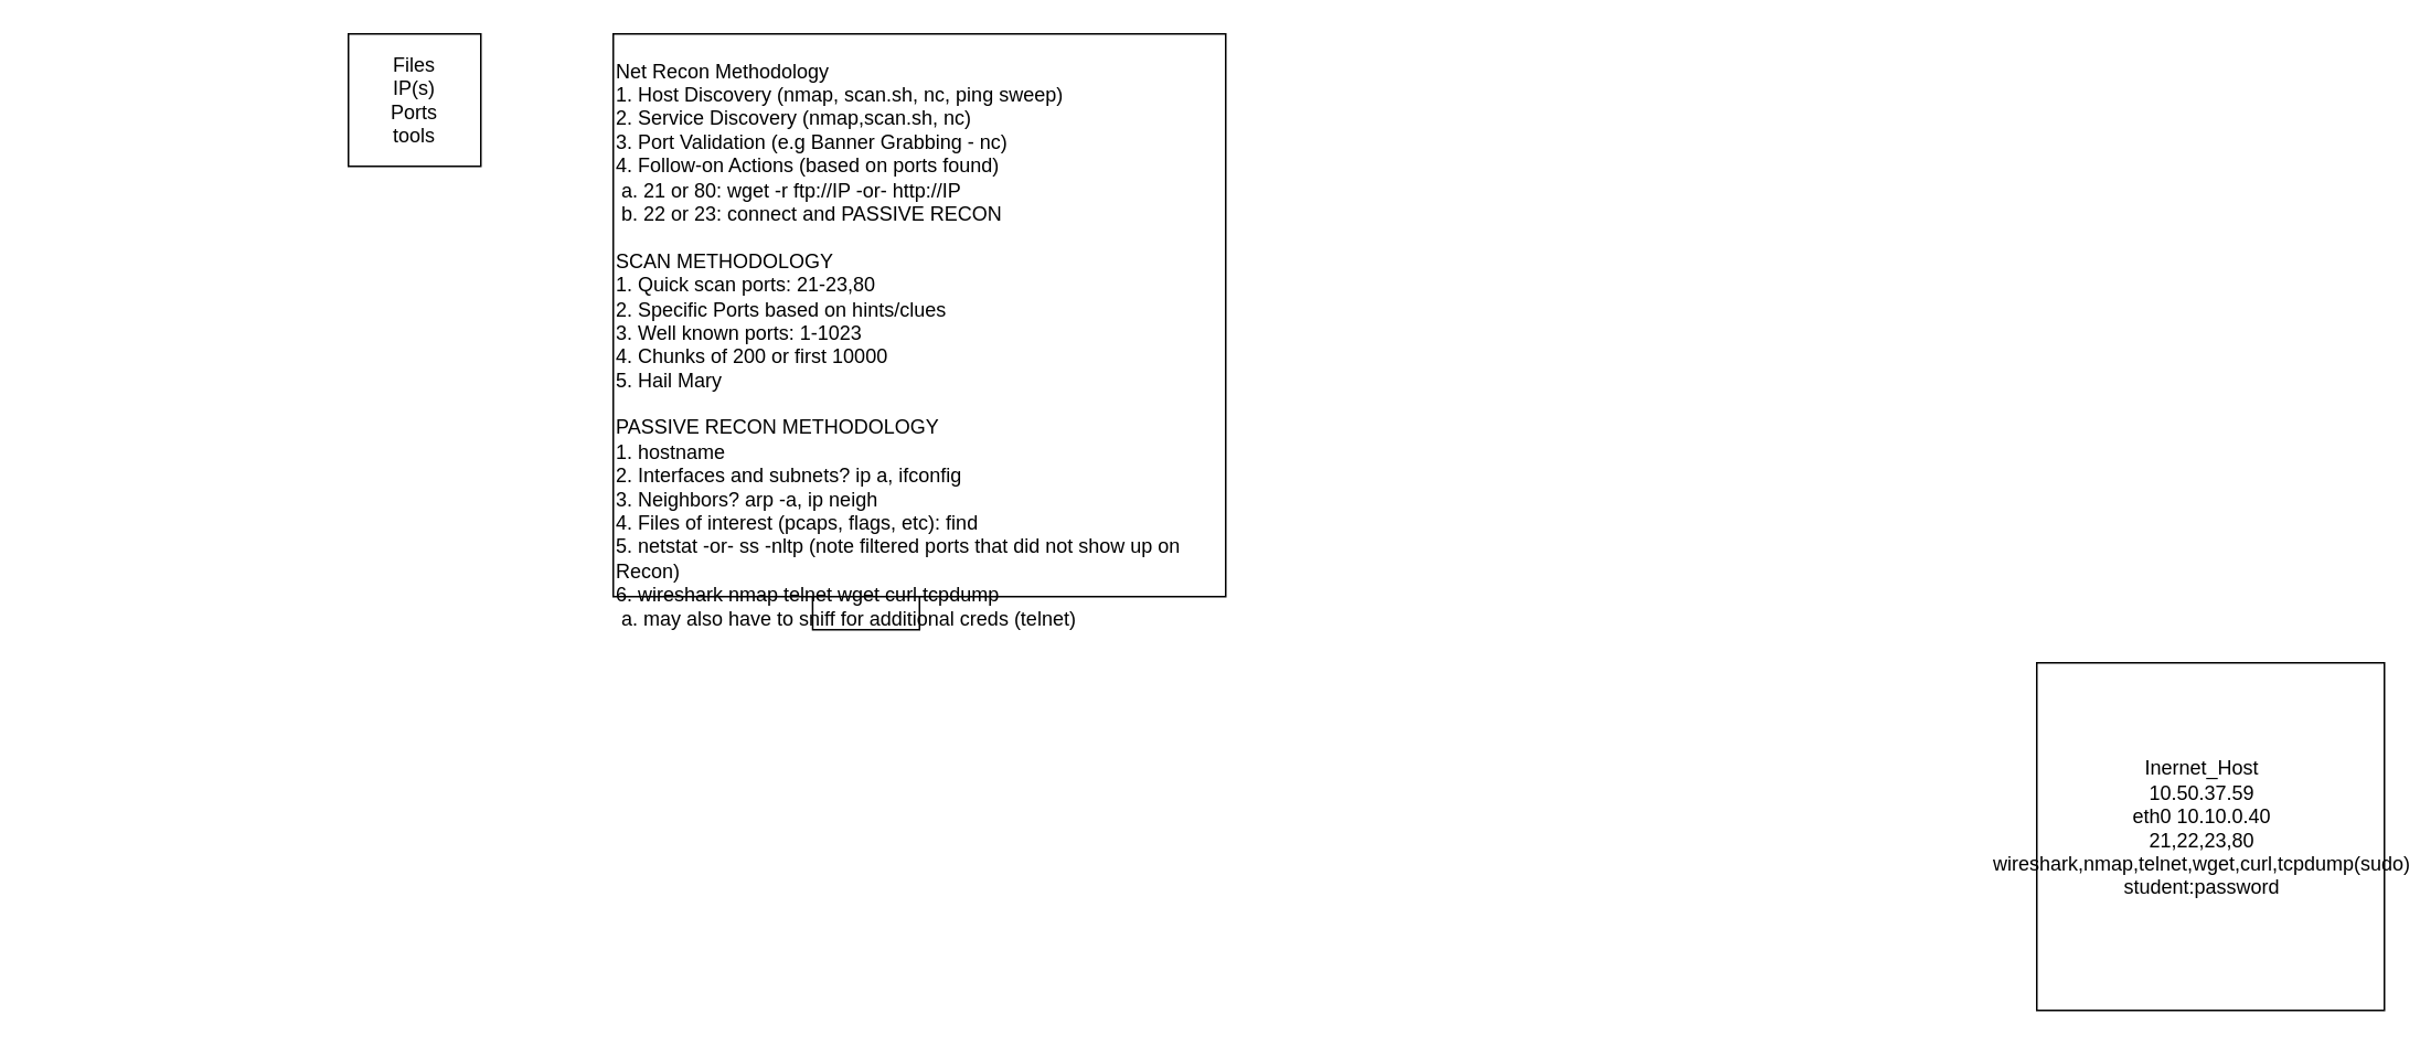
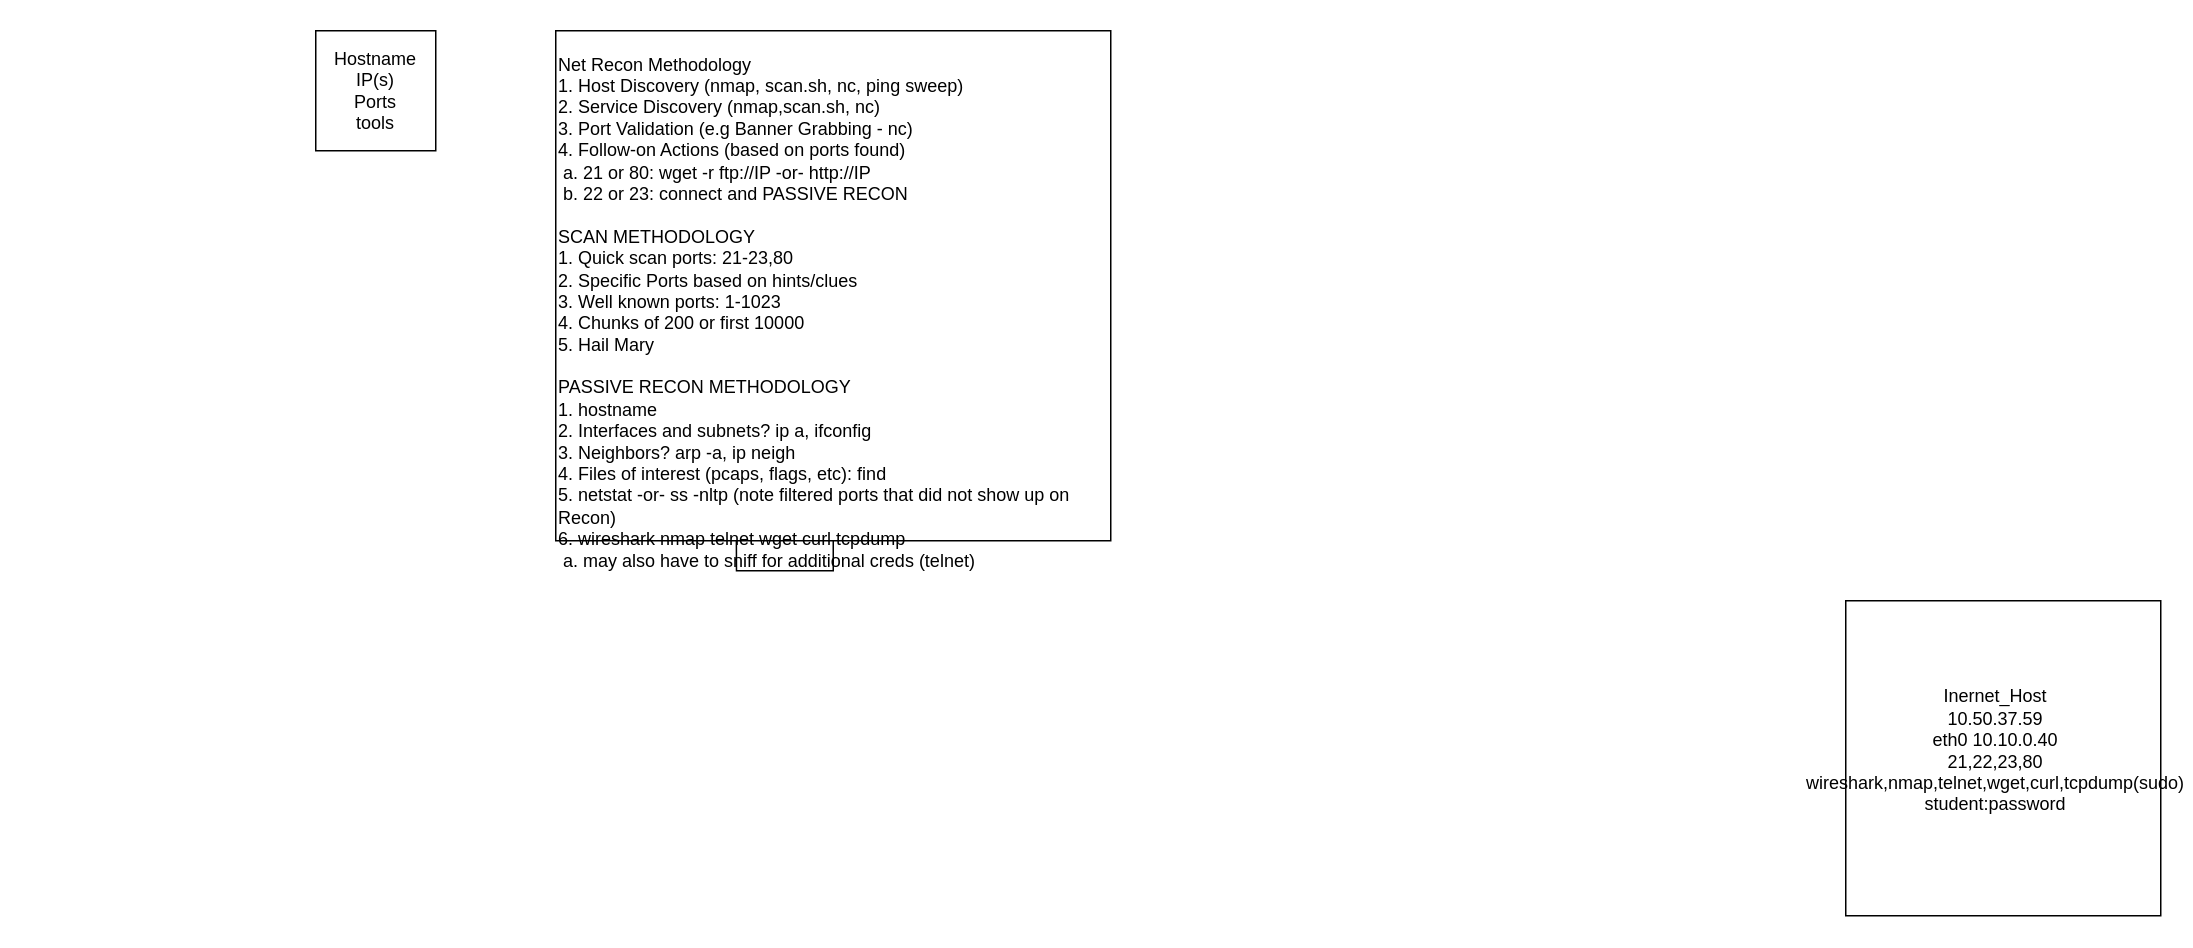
  <mxCell id="0" />
  <mxCell id="1" parent="0" />
  <mxCell id="2" value="" style="whiteSpace=wrap;html=1;aspect=fixed;" parent="1" vertex="1"><mxGeometry x="210" y="20" width="80" height="80" as="geometry" /></mxCell>
- <mxCell id="3" value="&lt;div&gt;Files&lt;/div&gt;&lt;div&gt;IP(s)&lt;/div&gt;&lt;div&gt;Ports&lt;/div&gt;&lt;div&gt;tools&lt;br&gt;&lt;/div&gt;" style="text;html=1;strokeColor=none;fillColor=none;align=center;verticalAlign=middle;whiteSpace=wrap;rounded=0;" parent="1" vertex="1"><mxGeometry x="220" y="40" width="60" height="40" as="geometry" /></mxCell>
+ <mxCell id="3" value="&lt;div&gt;Hostname&lt;/div&gt;&lt;div&gt;IP(s)&lt;/div&gt;&lt;div&gt;Ports&lt;/div&gt;&lt;div&gt;tools&lt;br&gt;&lt;/div&gt;" style="text;html=1;strokeColor=none;fillColor=none;align=center;verticalAlign=middle;whiteSpace=wrap;rounded=0;" parent="1" vertex="1"><mxGeometry x="220" y="40" width="60" height="40" as="geometry" /></mxCell>
  <mxCell id="4" value="" style="whiteSpace=wrap;html=1;aspect=fixed;" vertex="1" parent="1"><mxGeometry x="1230" y="400" width="210" height="210" as="geometry" /></mxCell>
  <mxCell id="5" value="&lt;div&gt;Inernet_Host&lt;/div&gt;&lt;div&gt;10.50.37.59&lt;/div&gt;&lt;div&gt;eth0 10.10.0.40&lt;/div&gt;&lt;div&gt;21,22,23,80&lt;/div&gt;&lt;div&gt;wireshark,nmap,telnet,wget,curl,tcpdump(sudo)&lt;/div&gt;&lt;div&gt;student:password&lt;br&gt;&lt;/div&gt;" style="text;html=1;strokeColor=none;fillColor=none;align=center;verticalAlign=middle;whiteSpace=wrap;rounded=0;labelPosition=center;verticalLabelPosition=middle;" vertex="1" parent="1"><mxGeometry x="1230" y="400" width="200" height="200" as="geometry" /></mxCell>
  <mxCell id="6" style="edgeStyle=orthogonalEdgeStyle;rounded=0;orthogonalLoop=1;jettySize=auto;html=1;" edge="1" parent="1" source="7"><mxGeometry relative="1" as="geometry"><mxPoint x="490" y="260" as="targetPoint" /></mxGeometry></mxCell>
  <mxCell id="7" value="" style="rounded=0;whiteSpace=wrap;html=1;" vertex="1" parent="1"><mxGeometry x="370" y="20" width="370" height="340" as="geometry" /></mxCell>
  <mxCell id="8" value="&lt;div&gt;Net Recon Methodology&lt;/div&gt;&lt;div&gt;1. Host Discovery (nmap, scan.sh, nc, ping sweep)&lt;/div&gt;&lt;div&gt;2. Service Discovery (nmap,scan.sh, nc)&lt;/div&gt;&lt;div&gt;3. Port Validation (e.g Banner Grabbing - nc)&lt;/div&gt;&lt;div&gt;4. Follow-on Actions (based on ports found)&lt;/div&gt;&lt;div&gt;&lt;span style=&quot;white-space: pre;&quot;&gt; &lt;/span&gt;a. 21 or 80: wget -r ftp://IP -or- http://IP&lt;/div&gt;&lt;div&gt;&lt;span style=&quot;white-space: pre;&quot;&gt; &lt;/span&gt;b. 22 or 23: connect and PASSIVE RECON&lt;br&gt;&lt;/div&gt;&lt;div&gt;&lt;br&gt;&lt;/div&gt;&lt;div&gt;SCAN METHODOLOGY&lt;/div&gt;&lt;div&gt;1. Quick scan ports: 21-23,80&lt;/div&gt;&lt;div&gt;2. Specific Ports based on hints/clues&lt;/div&gt;&lt;div&gt;3. Well known ports: 1-1023&lt;/div&gt;&lt;div&gt;4. Chunks of 200 or first 10000&lt;/div&gt;&lt;div&gt;5. Hail Mary&lt;br&gt;&lt;/div&gt;&lt;div&gt;&lt;br&gt;&lt;/div&gt;&lt;div&gt;PASSIVE RECON METHODOLOGY&lt;br&gt;&lt;/div&gt;&lt;div&gt;1. hostname&lt;/div&gt;&lt;div&gt;2. Interfaces and subnets? ip a, ifconfig&lt;/div&gt;&lt;div&gt;3. Neighbors? arp -a, ip neigh&lt;/div&gt;&lt;div&gt;4. Files of interest (pcaps, flags, etc): find&lt;/div&gt;&lt;div&gt;5. netstat -or- ss -nltp (note filtered ports that did not show up on Recon)&lt;br&gt;&lt;/div&gt;&lt;div&gt;6. wireshark nmap telnet wget curl tcpdump&lt;/div&gt;&lt;div&gt;&lt;span style=&quot;white-space: pre;&quot;&gt; &lt;/span&gt;a. may also have to sniff for additional creds (telnet)&lt;br&gt;&lt;/div&gt;&lt;div&gt;&lt;br&gt;&lt;/div&gt;" style="text;html=1;strokeColor=none;fillColor=none;align=left;verticalAlign=middle;whiteSpace=wrap;rounded=0;labelPosition=right;verticalLabelPosition=middle;" vertex="1" parent="1"><mxGeometry x="20" y="110" width="350" height="210" as="geometry" /></mxCell>
